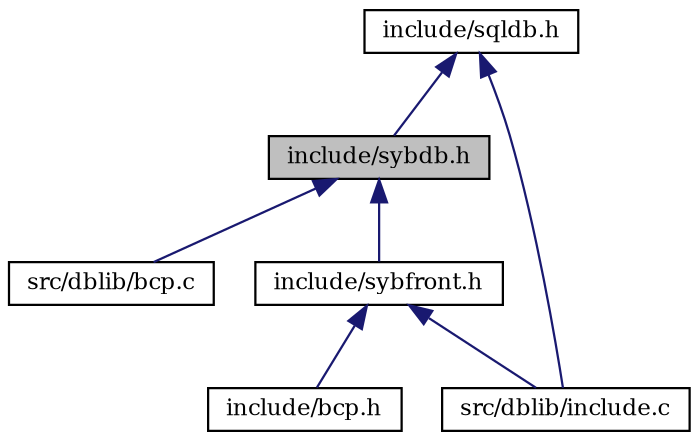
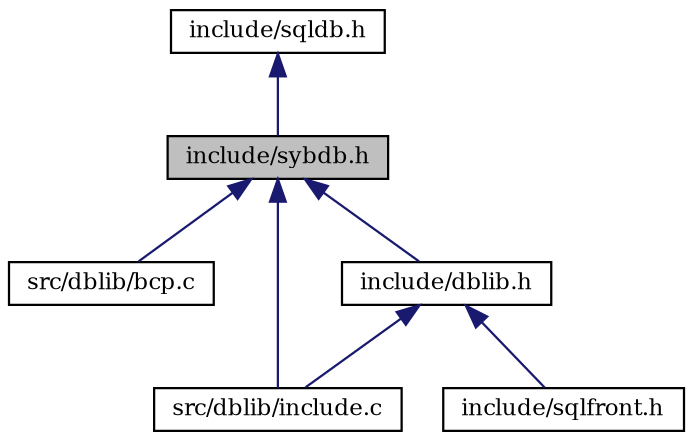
  digraph {
    fontname="DejaVu Serif"
    node [color=black fillcolor=white fontname="DejaVu Serif" fontsize=10 shape=record style=filled]
    edge [color=midnightblue dir=back fontname="DejaVu Serif" fontsize=10 labelfontname=Helvetica labelfontsize=10 style=solid]
    n1 [fillcolor=grey75 fontcolor=black height=0.2 label="include/sybdb.h" width=0.4]
    n2 [height=0.2 label="src/dblib/bcp.c" width=0.4]
    n3 [height=0.2 label="src/dblib/include.c" width=0.4]
-   n4 [height=0.2 label="include/sybfront.h" width=0.4]
+   n4 [height=0.2 label="include/dblib.h" width=0.4]
    n5 [height=0.2 label="include/sqldb.h" width=0.4]
-   n6 [height=0.2 label="include/bcp.h" width=0.4]
+   n6 [height=0.2 label="include/sqlfront.h" width=0.4]
    n1 -> n2
-   n5 -> n3
+   n1 -> n3
    n1 -> n4
    n4 -> n3
    n4 -> n6
    n5 -> n1
  }
